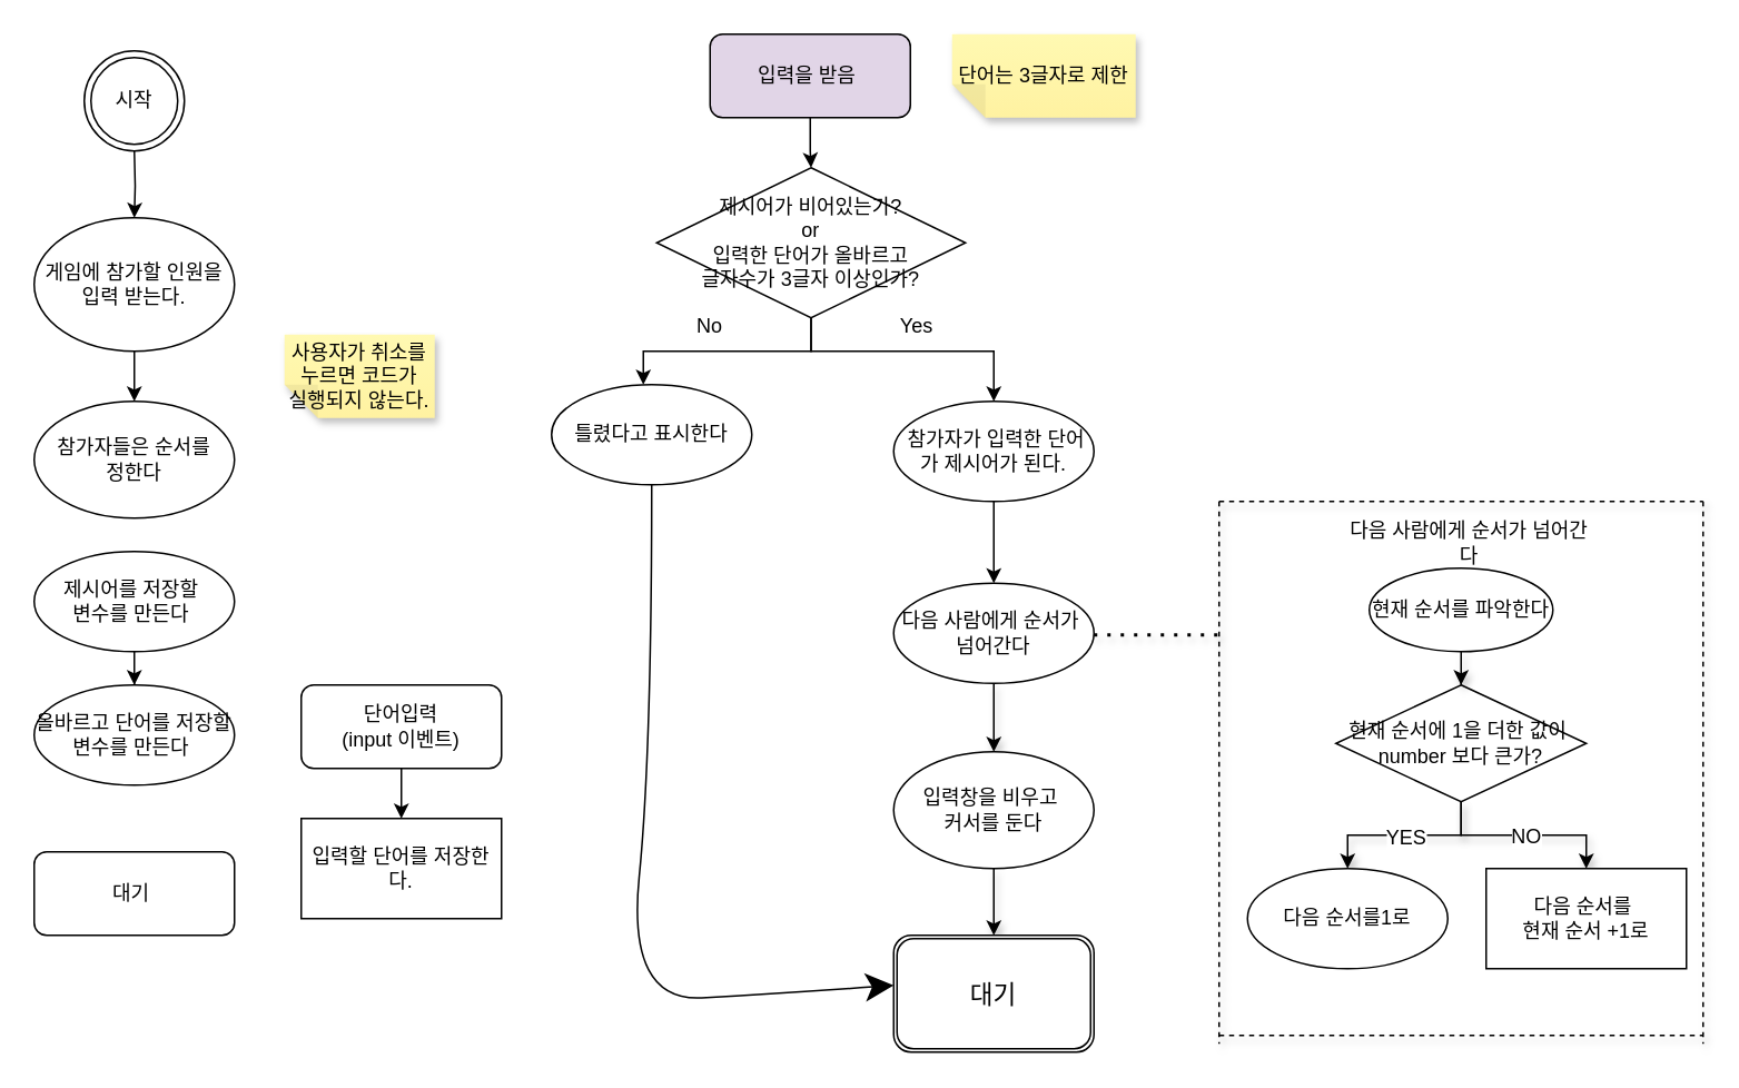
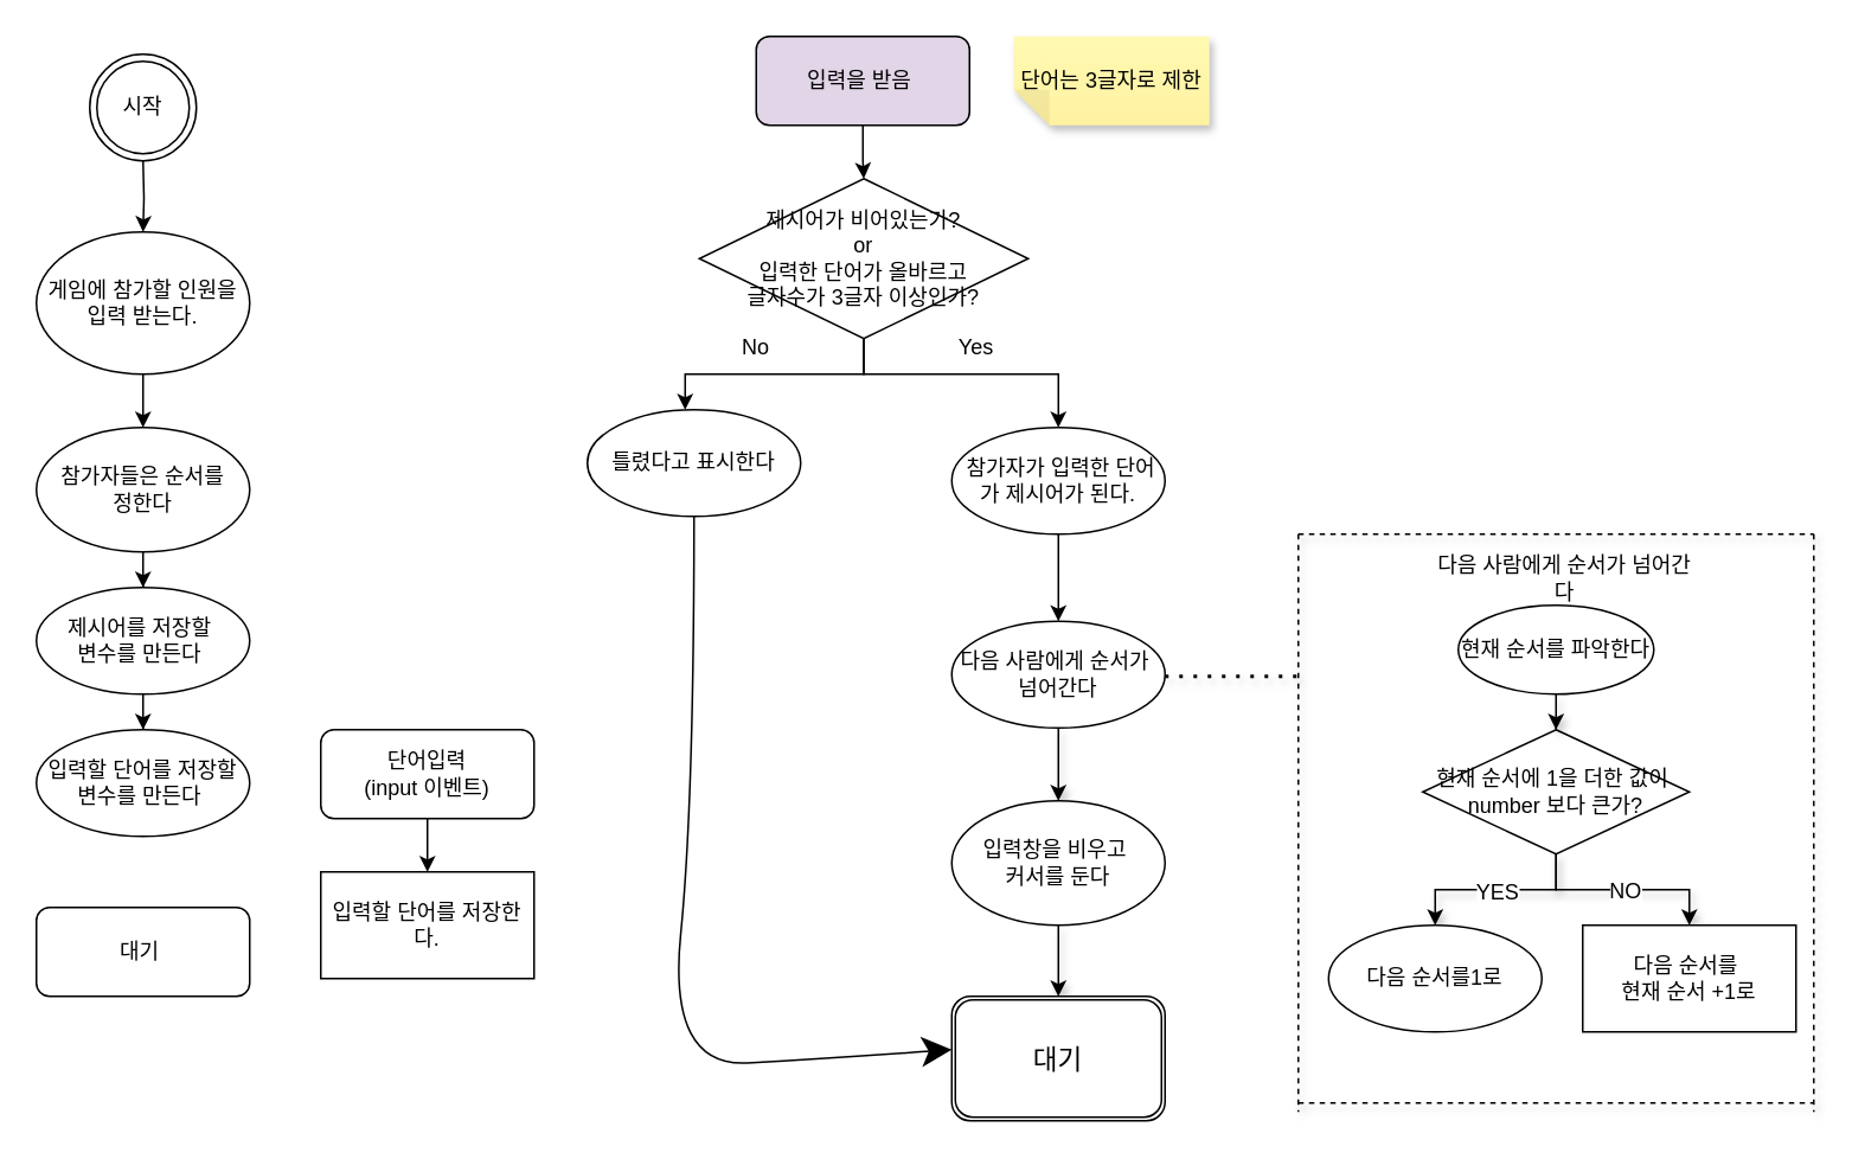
  <mxCell id="0" />
  <mxCell id="1" parent="0" />
  <mxCell id="2" value="" style="edgeStyle=orthogonalEdgeStyle;rounded=0;orthogonalLoop=1;jettySize=auto;html=1;" edge="1" parent="1" target="4"><mxGeometry relative="1" as="geometry"><mxPoint x="80" y="90" as="sourcePoint" /></mxGeometry></mxCell>
  <mxCell id="3" value="" style="edgeStyle=orthogonalEdgeStyle;rounded=0;orthogonalLoop=1;jettySize=auto;html=1;" edge="1" parent="1" source="4" target="6"><mxGeometry relative="1" as="geometry" /></mxCell>
  <mxCell id="4" value="&amp;nbsp;게임에 참가할 인원을&amp;nbsp;&lt;br&gt;&amp;nbsp;입력 받는다.&amp;nbsp;" style="ellipse;whiteSpace=wrap;html=1;" vertex="1" parent="1"><mxGeometry x="20" y="130" width="120" height="80" as="geometry" /></mxCell>
+ <mxCell id="5" value="" style="edgeStyle=orthogonalEdgeStyle;rounded=0;orthogonalLoop=1;jettySize=auto;html=1;" edge="1" parent="1" source="6" target="9"><mxGeometry relative="1" as="geometry" /></mxCell>
  <mxCell id="6" value="참가자들은 순서를&lt;br&gt;정한다" style="ellipse;whiteSpace=wrap;html=1;" vertex="1" parent="1"><mxGeometry x="20" y="240" width="120" height="70" as="geometry" /></mxCell>
  <mxCell id="7" value="대기&amp;nbsp;" style="rounded=1;whiteSpace=wrap;html=1;" vertex="1" parent="1"><mxGeometry x="20" y="510" width="120" height="50" as="geometry" /></mxCell>
  <mxCell id="8" value="" style="edgeStyle=orthogonalEdgeStyle;rounded=0;orthogonalLoop=1;jettySize=auto;html=1;" edge="1" parent="1" source="9" target="10"><mxGeometry relative="1" as="geometry" /></mxCell>
  <mxCell id="9" value="제시어를 저장할&amp;nbsp;&lt;br&gt;변수를 만든다&amp;nbsp;" style="ellipse;whiteSpace=wrap;html=1;" vertex="1" parent="1"><mxGeometry x="20" y="330" width="120" height="60" as="geometry" /></mxCell>
- <mxCell id="10" value="올바르고 단어를 저장할&lt;br&gt;변수를 만든다&amp;nbsp;" style="ellipse;whiteSpace=wrap;html=1;" vertex="1" parent="1"><mxGeometry x="20" y="410" width="120" height="60" as="geometry" /></mxCell>
+ <mxCell id="10" value="입력할 단어를 저장할&lt;br&gt;변수를 만든다&amp;nbsp;" style="ellipse;whiteSpace=wrap;html=1;" vertex="1" parent="1"><mxGeometry x="20" y="410" width="120" height="60" as="geometry" /></mxCell>
  <mxCell id="11" value="" style="edgeStyle=orthogonalEdgeStyle;rounded=0;orthogonalLoop=1;jettySize=auto;html=1;" edge="1" parent="1" source="12" target="13"><mxGeometry relative="1" as="geometry" /></mxCell>
  <mxCell id="12" value="단어입력&lt;br&gt;(input 이벤트)" style="rounded=1;whiteSpace=wrap;html=1;" vertex="1" parent="1"><mxGeometry x="180" y="410" width="120" height="50" as="geometry" /></mxCell>
  <mxCell id="13" value="입력할 단어를 저장한다." style="whiteSpace=wrap;html=1;rounded=0;" vertex="1" parent="1"><mxGeometry x="180" y="490" width="120" height="60" as="geometry" /></mxCell>
  <mxCell id="14" value="시작" style="ellipse;shape=doubleEllipse;whiteSpace=wrap;html=1;aspect=fixed;" vertex="1" parent="1"><mxGeometry x="50" y="30" width="60" height="60" as="geometry" /></mxCell>
- <mxCell id="15" value="사용자가 취소를&lt;br&gt;누르면 코드가 &lt;br&gt;실행되지 않는다." style="shape=note;whiteSpace=wrap;html=1;backgroundOutline=1;fontColor=#000000;darkOpacity=0.05;fillColor=#FFF9B2;strokeColor=none;fillStyle=solid;direction=west;gradientDirection=north;gradientColor=#FFF2A1;shadow=1;size=20;pointerEvents=1;hachureGap=4;" vertex="1" parent="1"><mxGeometry x="170" y="200" width="90" height="50" as="geometry" /></mxCell>
  <mxCell id="16" value="" style="edgeStyle=orthogonalEdgeStyle;rounded=0;orthogonalLoop=1;jettySize=auto;html=1;" edge="1" parent="1" source="17" target="20"><mxGeometry relative="1" as="geometry" /></mxCell>
  <mxCell id="17" value="입력을 받음&amp;nbsp;" style="rounded=1;whiteSpace=wrap;html=1;fillColor=#e1d5e7;" vertex="1" parent="1"><mxGeometry x="425" y="20" width="120" height="50" as="geometry" /></mxCell>
  <mxCell id="18" value="" style="edgeStyle=orthogonalEdgeStyle;rounded=0;orthogonalLoop=1;jettySize=auto;html=1;" edge="1" parent="1" source="20"><mxGeometry relative="1" as="geometry"><mxPoint x="385" y="230" as="targetPoint" /><Array as="points"><mxPoint x="485" y="210" /><mxPoint x="385" y="210" /></Array></mxGeometry></mxCell>
  <mxCell id="19" value="" style="edgeStyle=orthogonalEdgeStyle;rounded=0;orthogonalLoop=1;jettySize=auto;html=1;entryX=0.5;entryY=0;entryDx=0;entryDy=0;" edge="1" parent="1" source="20" target="22"><mxGeometry relative="1" as="geometry"><mxPoint x="595" y="210" as="targetPoint" /><Array as="points"><mxPoint x="485" y="210" /><mxPoint x="595" y="210" /></Array></mxGeometry></mxCell>
  <mxCell id="20" value="제시어가 비어있는가?&lt;br&gt;or&lt;br&gt;입력한 단어가 올바르고&lt;br&gt;글자수가 3글자 이상인가?" style="rhombus;whiteSpace=wrap;html=1;" vertex="1" parent="1"><mxGeometry x="393" y="100" width="185" height="90" as="geometry" /></mxCell>
  <mxCell id="21" value="" style="edgeStyle=orthogonalEdgeStyle;rounded=0;orthogonalLoop=1;jettySize=auto;html=1;" edge="1" parent="1" source="22" target="26"><mxGeometry relative="1" as="geometry" /></mxCell>
  <mxCell id="22" value="&amp;nbsp;참가자가 입력한 단어가 제시어가 된다." style="ellipse;whiteSpace=wrap;html=1;" vertex="1" parent="1"><mxGeometry x="535" y="240" width="120" height="60" as="geometry" /></mxCell>
  <mxCell id="23" value="Yes" style="text;html=1;strokeColor=none;fillColor=none;align=center;verticalAlign=middle;whiteSpace=wrap;rounded=0;" vertex="1" parent="1"><mxGeometry x="519" y="180" width="60" height="30" as="geometry" /></mxCell>
  <mxCell id="24" value="No" style="text;html=1;strokeColor=none;fillColor=none;align=center;verticalAlign=middle;whiteSpace=wrap;rounded=0;" vertex="1" parent="1"><mxGeometry x="395" y="180" width="60" height="30" as="geometry" /></mxCell>
  <mxCell id="25" value="" style="edgeStyle=orthogonalEdgeStyle;rounded=0;orthogonalLoop=1;jettySize=auto;html=1;shadow=1;" edge="1" parent="1" source="26" target="43"><mxGeometry relative="1" as="geometry" /></mxCell>
  <mxCell id="26" value="다음 사람에게 순서가&amp;nbsp;&lt;br&gt;넘어간다" style="ellipse;whiteSpace=wrap;html=1;" vertex="1" parent="1"><mxGeometry x="535" y="349" width="120" height="60" as="geometry" /></mxCell>
  <mxCell id="27" value="&lt;br&gt;&lt;br&gt;&lt;br&gt;" style="endArrow=none;dashed=1;html=1;dashPattern=1 3;strokeWidth=2;rounded=0;shadow=1;" edge="1" parent="1"><mxGeometry width="50" height="50" relative="1" as="geometry"><mxPoint x="655" y="380" as="sourcePoint" /><mxPoint x="730" y="380" as="targetPoint" /></mxGeometry></mxCell>
  <mxCell id="28" value="" style="endArrow=none;dashed=1;html=1;rounded=0;shadow=1;" edge="1" parent="1"><mxGeometry width="50" height="50" relative="1" as="geometry"><mxPoint x="730" y="300" as="sourcePoint" /><mxPoint x="1020" y="300" as="targetPoint" /></mxGeometry></mxCell>
  <mxCell id="29" value="" style="endArrow=none;dashed=1;html=1;rounded=0;shadow=1;" edge="1" parent="1"><mxGeometry width="50" height="50" relative="1" as="geometry"><mxPoint x="730" y="300" as="sourcePoint" /><mxPoint x="730" y="625" as="targetPoint" /></mxGeometry></mxCell>
  <mxCell id="30" value="다음 사람에게 순서가 넘어간다" style="text;html=1;strokeColor=none;fillColor=none;align=center;verticalAlign=middle;whiteSpace=wrap;rounded=0;" vertex="1" parent="1"><mxGeometry x="805" y="310" width="150" height="30" as="geometry" /></mxCell>
  <mxCell id="31" value="현재 순서를 파악한다" style="ellipse;whiteSpace=wrap;html=1;" vertex="1" parent="1"><mxGeometry x="820" y="340" width="110" height="50" as="geometry" /></mxCell>
  <mxCell id="32" value="" style="edgeStyle=orthogonalEdgeStyle;rounded=0;orthogonalLoop=1;jettySize=auto;html=1;shadow=1;" edge="1" parent="1" source="36" target="38"><mxGeometry relative="1" as="geometry" /></mxCell>
  <mxCell id="33" value="&lt;font style=&quot;font-size: 12px;&quot;&gt;YES&lt;/font&gt;" style="edgeLabel;html=1;align=center;verticalAlign=middle;resizable=0;points=[];fontSize=15;" vertex="1" connectable="0" parent="32"><mxGeometry x="0.002" relative="1" as="geometry"><mxPoint y="-1" as="offset" /></mxGeometry></mxCell>
  <mxCell id="34" value="" style="edgeStyle=orthogonalEdgeStyle;rounded=0;orthogonalLoop=1;jettySize=auto;html=1;shadow=1;" edge="1" parent="1" source="36" target="39"><mxGeometry relative="1" as="geometry" /></mxCell>
  <mxCell id="35" value="&lt;font style=&quot;font-size: 12px;&quot;&gt;NO&lt;/font&gt;" style="edgeLabel;html=1;align=center;verticalAlign=middle;resizable=0;points=[];" vertex="1" connectable="0" parent="34"><mxGeometry x="0.015" y="2" relative="1" as="geometry"><mxPoint y="2" as="offset" /></mxGeometry></mxCell>
  <mxCell id="36" value="현재 순서에 1을 더한 값이&amp;nbsp;&lt;br&gt;number 보다 큰가?" style="rhombus;whiteSpace=wrap;html=1;" vertex="1" parent="1"><mxGeometry x="800" y="410" width="150" height="70" as="geometry" /></mxCell>
  <mxCell id="37" value="" style="edgeStyle=orthogonalEdgeStyle;rounded=0;orthogonalLoop=1;jettySize=auto;html=1;shadow=1;" edge="1" parent="1" source="31" target="36"><mxGeometry relative="1" as="geometry" /></mxCell>
  <mxCell id="38" value="다음 순서를1로" style="ellipse;whiteSpace=wrap;html=1;" vertex="1" parent="1"><mxGeometry x="747" y="520" width="120" height="60" as="geometry" /></mxCell>
  <mxCell id="39" value="다음 순서를&amp;nbsp;&lt;br&gt;현재 순서 +1로" style="whiteSpace=wrap;html=1;rounded=0;" vertex="1" parent="1"><mxGeometry x="890" y="520" width="120" height="60" as="geometry" /></mxCell>
  <mxCell id="40" value="" style="endArrow=none;dashed=1;html=1;rounded=0;shadow=1;" edge="1" parent="1"><mxGeometry width="50" height="50" relative="1" as="geometry"><mxPoint x="730" y="620" as="sourcePoint" /><mxPoint x="1020" y="620" as="targetPoint" /></mxGeometry></mxCell>
  <mxCell id="41" value="" style="endArrow=none;dashed=1;html=1;rounded=0;shadow=1;" edge="1" parent="1"><mxGeometry width="50" height="50" relative="1" as="geometry"><mxPoint x="1020" y="300" as="sourcePoint" /><mxPoint x="1020" y="625" as="targetPoint" /></mxGeometry></mxCell>
  <mxCell id="42" value="" style="edgeStyle=orthogonalEdgeStyle;rounded=0;orthogonalLoop=1;jettySize=auto;html=1;shadow=1;" edge="1" parent="1" source="43"><mxGeometry relative="1" as="geometry"><mxPoint x="595" y="560" as="targetPoint" /></mxGeometry></mxCell>
  <mxCell id="43" value="입력창을 비우고&amp;nbsp;&lt;br&gt;커서를 둔다" style="ellipse;whiteSpace=wrap;html=1;" vertex="1" parent="1"><mxGeometry x="535" y="450" width="120" height="70" as="geometry" /></mxCell>
  <mxCell id="44" value="대기" style="shape=ext;double=1;rounded=1;whiteSpace=wrap;html=1;fontSize=15;" vertex="1" parent="1"><mxGeometry x="535" y="560" width="120" height="70" as="geometry" /></mxCell>
  <mxCell id="45" value="틀렸다고 표시한다" style="ellipse;whiteSpace=wrap;html=1;" vertex="1" parent="1"><mxGeometry x="330" y="230" width="120" height="60" as="geometry" /></mxCell>
  <mxCell id="46" value="" style="endArrow=classic;html=1;rounded=0;startSize=14;endSize=14;sourcePerimeterSpacing=8;targetPerimeterSpacing=8;curved=1;entryX=0;entryY=0.429;entryDx=0;entryDy=0;entryPerimeter=0;" edge="1" parent="1" target="44"><mxGeometry width="50" height="50" relative="1" as="geometry"><mxPoint x="390" y="290" as="sourcePoint" /><mxPoint x="390" y="590" as="targetPoint" /><Array as="points"><mxPoint x="390" y="450" /><mxPoint x="375" y="600" /><mxPoint x="465" y="595" /></Array></mxGeometry></mxCell>
  <mxCell id="47" value="단어는 3글자로 제한" style="shape=note;whiteSpace=wrap;html=1;backgroundOutline=1;fontColor=#000000;darkOpacity=0.05;fillColor=#FFF9B2;strokeColor=none;fillStyle=solid;direction=west;gradientDirection=north;gradientColor=#FFF2A1;shadow=1;size=20;pointerEvents=1;hachureGap=4;" vertex="1" parent="1"><mxGeometry x="570" y="20" width="110" height="50" as="geometry" /></mxCell>
